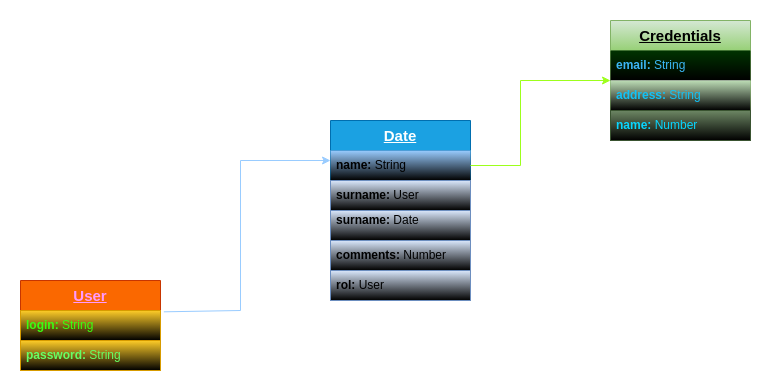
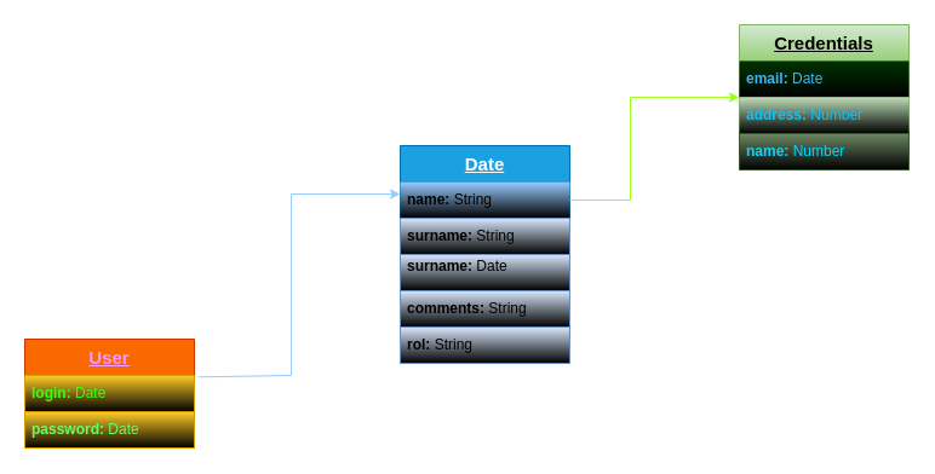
  <mxCell id="0" />
  <mxCell id="1" parent="0" />
  <mxCell id="2" value="User" style="swimlane;fontStyle=5;childLayout=stackLayout;horizontal=1;startSize=30;horizontalStack=0;resizeParent=1;resizeParentMax=0;resizeLast=0;collapsible=1;marginBottom=0;whiteSpace=wrap;html=1;fillColor=#fa6800;fontColor=#FF99FF;strokeColor=#C73500;fontSize=15;" vertex="1" parent="1"><mxGeometry x="20" y="280" width="140" height="90" as="geometry" /></mxCell>
- <mxCell id="3" value="&lt;b&gt;login:&lt;/b&gt; String" style="text;strokeColor=#d79b00;fillColor=#ffcd28;align=left;verticalAlign=middle;spacingLeft=4;spacingRight=4;overflow=hidden;points=[[0,0.5],[1,0.5]];portConstraint=eastwest;rotatable=0;whiteSpace=wrap;html=1;gradientColor=default;fontColor=#39FF12;" vertex="1" parent="2"><mxGeometry y="30" width="140" height="30" as="geometry" /></mxCell>
- <mxCell id="4" value="&lt;b&gt;password: &lt;/b&gt;String" style="text;strokeColor=#d79b00;fillColor=#ffcd28;align=left;verticalAlign=middle;spacingLeft=4;spacingRight=4;overflow=hidden;points=[[0,0.5],[1,0.5]];portConstraint=eastwest;rotatable=0;whiteSpace=wrap;html=1;gradientColor=default;fontColor=#66FF66;" vertex="1" parent="2"><mxGeometry y="60" width="140" height="30" as="geometry" /></mxCell>
+ <mxCell id="3" value="&lt;b&gt;login:&lt;/b&gt; Date" style="text;strokeColor=#d79b00;fillColor=#ffcd28;align=left;verticalAlign=middle;spacingLeft=4;spacingRight=4;overflow=hidden;points=[[0,0.5],[1,0.5]];portConstraint=eastwest;rotatable=0;whiteSpace=wrap;html=1;gradientColor=default;fontColor=#39FF12;" vertex="1" parent="2"><mxGeometry y="30" width="140" height="30" as="geometry" /></mxCell>
+ <mxCell id="4" value="&lt;b&gt;password: &lt;/b&gt;Date" style="text;strokeColor=#d79b00;fillColor=#ffcd28;align=left;verticalAlign=middle;spacingLeft=4;spacingRight=4;overflow=hidden;points=[[0,0.5],[1,0.5]];portConstraint=eastwest;rotatable=0;whiteSpace=wrap;html=1;gradientColor=default;fontColor=#66FF66;" vertex="1" parent="2"><mxGeometry y="60" width="140" height="30" as="geometry" /></mxCell>
  <mxCell id="5" value="Date" style="swimlane;fontStyle=5;childLayout=stackLayout;horizontal=1;startSize=30;horizontalStack=0;resizeParent=1;resizeParentMax=0;resizeLast=0;collapsible=1;marginBottom=0;whiteSpace=wrap;html=1;fillColor=#1ba1e2;strokeColor=#006EAF;fontColor=#ffffff;fontSize=15;" vertex="1" parent="1"><mxGeometry x="330" y="120" width="140" height="180" as="geometry" /></mxCell>
  <mxCell id="6" value="&lt;b&gt;name:&lt;/b&gt; String" style="text;strokeColor=none;fillColor=#99CCFF;align=left;verticalAlign=middle;spacingLeft=4;spacingRight=4;overflow=hidden;points=[[0,0.5],[1,0.5]];portConstraint=eastwest;rotatable=0;whiteSpace=wrap;html=1;gradientColor=default;" vertex="1" parent="5"><mxGeometry y="30" width="140" height="30" as="geometry" /></mxCell>
- <mxCell id="7" value="&lt;b&gt;surname:&lt;/b&gt; User" style="text;strokeColor=#6c8ebf;fillColor=#dae8fc;align=left;verticalAlign=middle;spacingLeft=4;spacingRight=4;overflow=hidden;points=[[0,0.5],[1,0.5]];portConstraint=eastwest;rotatable=0;whiteSpace=wrap;html=1;gradientColor=default;" vertex="1" parent="5"><mxGeometry y="60" width="140" height="30" as="geometry" /></mxCell>
+ <mxCell id="7" value="&lt;b&gt;surname:&lt;/b&gt; String" style="text;strokeColor=#6c8ebf;fillColor=#dae8fc;align=left;verticalAlign=middle;spacingLeft=4;spacingRight=4;overflow=hidden;points=[[0,0.5],[1,0.5]];portConstraint=eastwest;rotatable=0;whiteSpace=wrap;html=1;gradientColor=default;" vertex="1" parent="5"><mxGeometry y="60" width="140" height="30" as="geometry" /></mxCell>
  <mxCell id="8" value="&lt;b&gt;surname:&lt;/b&gt; Date&lt;div&gt;&lt;br&gt;&lt;/div&gt;" style="text;strokeColor=#6c8ebf;fillColor=#dae8fc;align=left;verticalAlign=middle;spacingLeft=4;spacingRight=4;overflow=hidden;points=[[0,0.5],[1,0.5]];portConstraint=eastwest;rotatable=0;whiteSpace=wrap;html=1;gradientColor=default;" vertex="1" parent="5"><mxGeometry y="90" width="140" height="30" as="geometry" /></mxCell>
- <mxCell id="9" value="&lt;div&gt;&lt;b&gt;comments:&lt;/b&gt; Number&lt;/div&gt;" style="text;strokeColor=#6c8ebf;fillColor=#dae8fc;align=left;verticalAlign=middle;spacingLeft=4;spacingRight=4;overflow=hidden;points=[[0,0.5],[1,0.5]];portConstraint=eastwest;rotatable=0;whiteSpace=wrap;html=1;gradientColor=default;" vertex="1" parent="5"><mxGeometry y="120" width="140" height="30" as="geometry" /></mxCell>
- <mxCell id="10" value="&lt;div&gt;&lt;b&gt;rol:&lt;/b&gt; User&lt;/div&gt;" style="text;strokeColor=#6c8ebf;fillColor=#dae8fc;align=left;verticalAlign=middle;spacingLeft=4;spacingRight=4;overflow=hidden;points=[[0,0.5],[1,0.5]];portConstraint=eastwest;rotatable=0;whiteSpace=wrap;html=1;gradientColor=default;" vertex="1" parent="5"><mxGeometry y="150" width="140" height="30" as="geometry" /></mxCell>
+ <mxCell id="9" value="&lt;div&gt;&lt;b&gt;comments:&lt;/b&gt; String&lt;/div&gt;" style="text;strokeColor=#6c8ebf;fillColor=#dae8fc;align=left;verticalAlign=middle;spacingLeft=4;spacingRight=4;overflow=hidden;points=[[0,0.5],[1,0.5]];portConstraint=eastwest;rotatable=0;whiteSpace=wrap;html=1;gradientColor=default;" vertex="1" parent="5"><mxGeometry y="120" width="140" height="30" as="geometry" /></mxCell>
+ <mxCell id="10" value="&lt;div&gt;&lt;b&gt;rol:&lt;/b&gt; String&lt;/div&gt;" style="text;strokeColor=#6c8ebf;fillColor=#dae8fc;align=left;verticalAlign=middle;spacingLeft=4;spacingRight=4;overflow=hidden;points=[[0,0.5],[1,0.5]];portConstraint=eastwest;rotatable=0;whiteSpace=wrap;html=1;gradientColor=default;" vertex="1" parent="5"><mxGeometry y="150" width="140" height="30" as="geometry" /></mxCell>
  <mxCell id="11" value="Credentials" style="swimlane;fontStyle=5;childLayout=stackLayout;horizontal=1;startSize=30;horizontalStack=0;resizeParent=1;resizeParentMax=0;resizeLast=0;collapsible=1;marginBottom=0;whiteSpace=wrap;html=1;fillColor=#d5e8d4;strokeColor=#82b366;gradientColor=#97d077;verticalAlign=top;fontSize=15;" vertex="1" parent="1"><mxGeometry x="610" y="20" width="140" height="120" as="geometry" /></mxCell>
- <mxCell id="12" value="&lt;b&gt;email:&lt;/b&gt; String" style="text;strokeColor=none;fillColor=#003300;align=left;verticalAlign=middle;spacingLeft=4;spacingRight=4;overflow=hidden;points=[[0,0.5],[1,0.5]];portConstraint=eastwest;rotatable=0;whiteSpace=wrap;html=1;gradientColor=default;fontColor=#3CB7F5;" vertex="1" parent="11"><mxGeometry y="30" width="140" height="30" as="geometry" /></mxCell>
- <mxCell id="13" value="&lt;b&gt;address:&lt;/b&gt; String" style="text;strokeColor=none;fillColor=#bdddb6;align=left;verticalAlign=middle;spacingLeft=4;spacingRight=4;overflow=hidden;points=[[0,0.5],[1,0.5]];portConstraint=eastwest;rotatable=0;whiteSpace=wrap;html=1;fillStyle=solid;gradientColor=default;labelBackgroundColor=none;fontColor=#12C2F7;" vertex="1" parent="11"><mxGeometry y="60" width="140" height="30" as="geometry" /></mxCell>
+ <mxCell id="12" value="&lt;b&gt;email:&lt;/b&gt; Date" style="text;strokeColor=none;fillColor=#003300;align=left;verticalAlign=middle;spacingLeft=4;spacingRight=4;overflow=hidden;points=[[0,0.5],[1,0.5]];portConstraint=eastwest;rotatable=0;whiteSpace=wrap;html=1;gradientColor=default;fontColor=#3CB7F5;" vertex="1" parent="11"><mxGeometry y="30" width="140" height="30" as="geometry" /></mxCell>
+ <mxCell id="13" value="&lt;b&gt;address:&lt;/b&gt; Number" style="text;strokeColor=none;fillColor=#bdddb6;align=left;verticalAlign=middle;spacingLeft=4;spacingRight=4;overflow=hidden;points=[[0,0.5],[1,0.5]];portConstraint=eastwest;rotatable=0;whiteSpace=wrap;html=1;fillStyle=solid;gradientColor=default;labelBackgroundColor=none;fontColor=#12C2F7;" vertex="1" parent="11"><mxGeometry y="60" width="140" height="30" as="geometry" /></mxCell>
  <mxCell id="14" value="&lt;b&gt;name:&lt;/b&gt; Number" style="text;strokeColor=#3A5431;fillColor=#6d8764;align=left;verticalAlign=middle;spacingLeft=4;spacingRight=4;overflow=hidden;points=[[0,0.5],[1,0.5]];portConstraint=eastwest;rotatable=0;whiteSpace=wrap;html=1;fontColor=#08D6FF;gradientColor=default;" vertex="1" parent="11"><mxGeometry y="90" width="140" height="30" as="geometry" /></mxCell>
  <mxCell id="15" value="" style="endArrow=classic;html=1;rounded=0;exitX=1.024;exitY=0.044;exitDx=0;exitDy=0;exitPerimeter=0;strokeColor=#99CCFF;" edge="1" parent="1" source="3"><mxGeometry relative="1" as="geometry"><mxPoint x="170" y="160" as="sourcePoint" /><mxPoint x="330" y="160" as="targetPoint" /><Array as="points"><mxPoint x="240" y="310" /><mxPoint x="240" y="160" /></Array></mxGeometry></mxCell>
  <mxCell id="16" value="" style="endArrow=classic;html=1;rounded=0;exitX=1;exitY=0.25;exitDx=0;exitDy=0;strokeColor=#9DFF1C;" edge="1" parent="1" source="5"><mxGeometry relative="1" as="geometry"><mxPoint x="470" y="231" as="sourcePoint" /><mxPoint x="610" y="80" as="targetPoint" /><Array as="points"><mxPoint x="520" y="165" /><mxPoint x="520" y="80" /></Array></mxGeometry></mxCell>
